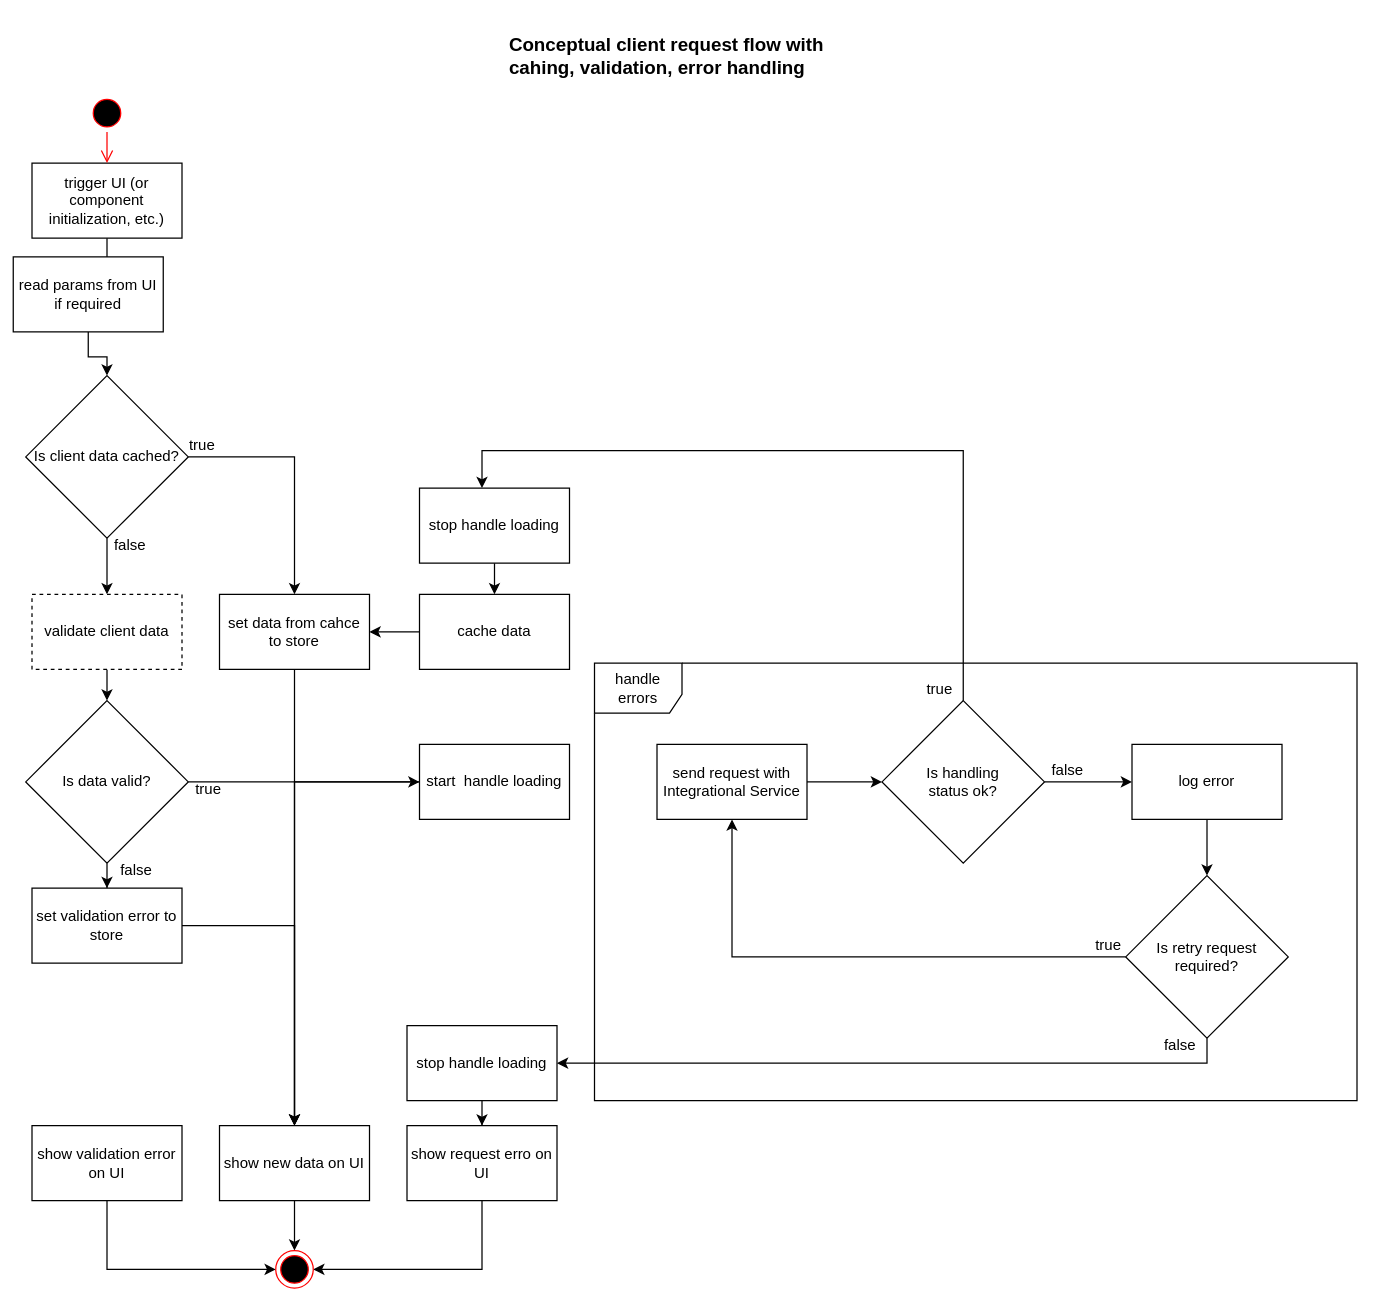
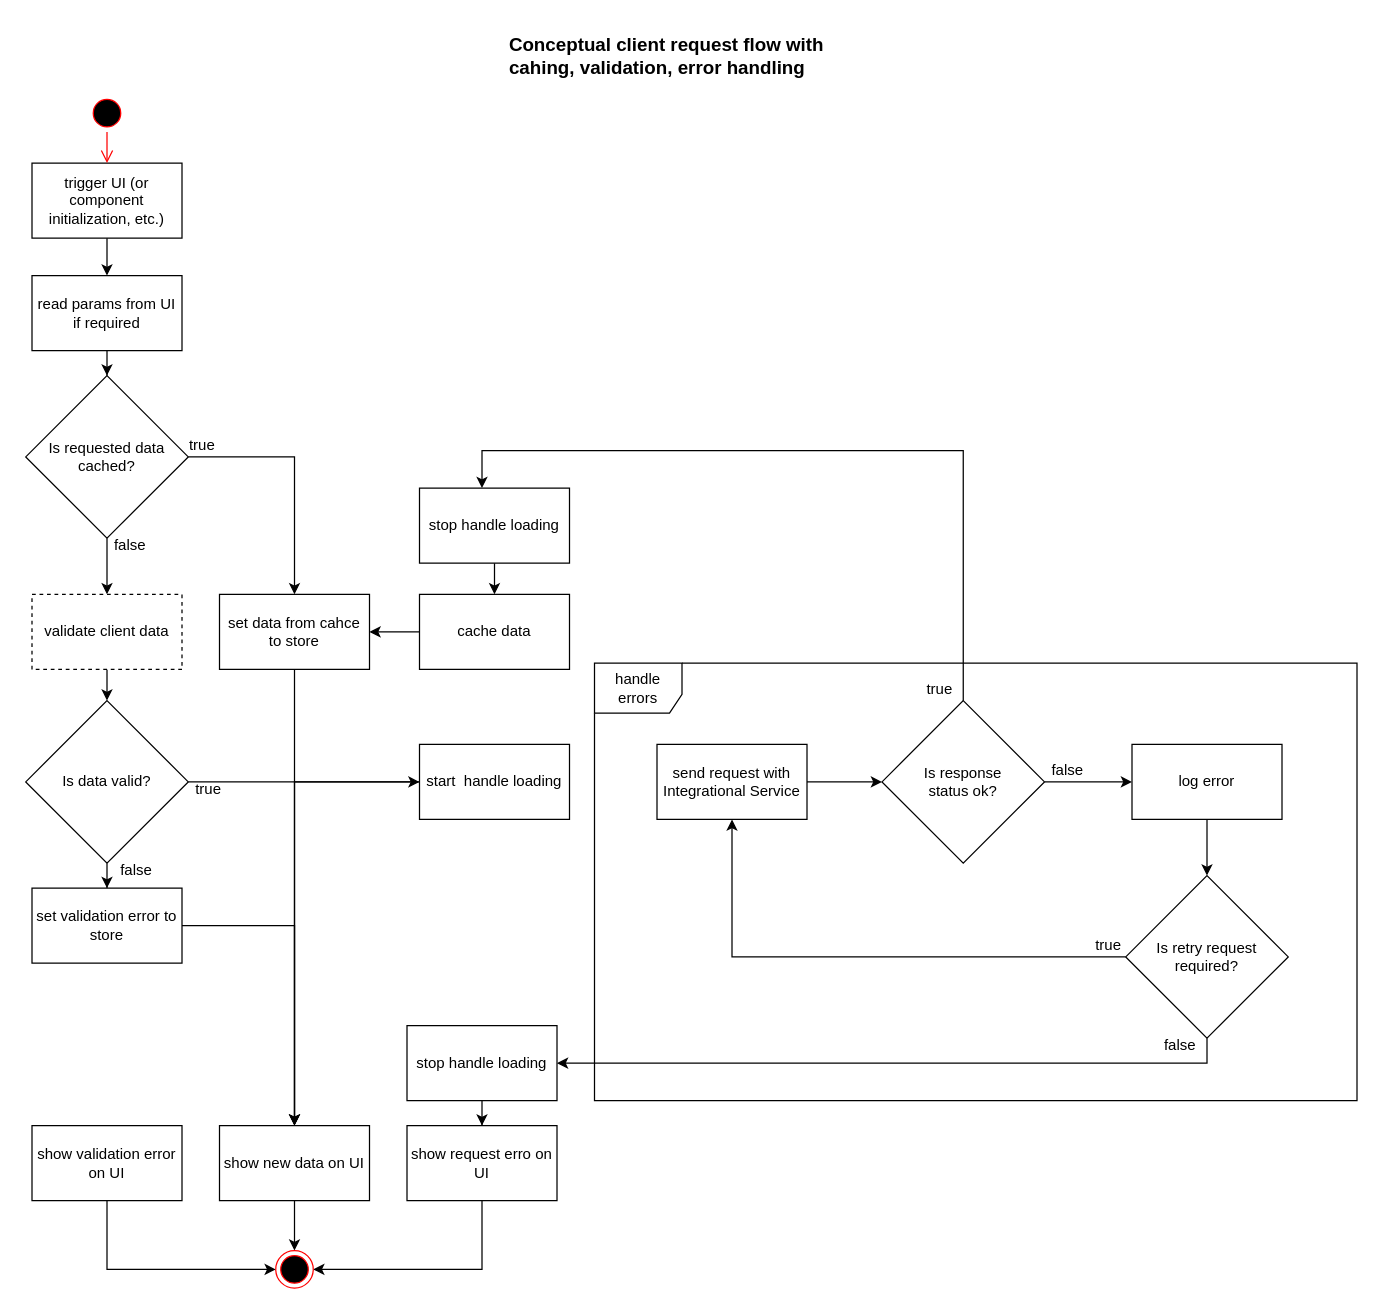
  <mxCell id="0" />
  <mxCell id="1" parent="0" />
  <mxCell id="2" style="edgeStyle=orthogonalEdgeStyle;rounded=0;orthogonalLoop=1;jettySize=auto;html=1;" parent="1" source="3" target="6" edge="1"><mxGeometry relative="1" as="geometry" /></mxCell>
  <mxCell id="3" value="trigger UI (or component initialization, etc.)" style="rounded=0;whiteSpace=wrap;html=1;" parent="1" vertex="1"><mxGeometry x="25" y="130" width="120" height="60" as="geometry" /></mxCell>
  <mxCell id="4" value="handle errors" style="shape=umlFrame;whiteSpace=wrap;html=1;width=70;height=40;" parent="1" vertex="1"><mxGeometry x="475" y="530" width="610" height="350" as="geometry" /></mxCell>
  <mxCell id="5" style="edgeStyle=orthogonalEdgeStyle;rounded=0;orthogonalLoop=1;jettySize=auto;html=1;" parent="1" source="6" target="9" edge="1"><mxGeometry relative="1" as="geometry" /></mxCell>
- <mxCell id="6" value="read params from UI if required" style="rounded=0;whiteSpace=wrap;html=1;" parent="1" vertex="1"><mxGeometry x="10" y="205" width="120" height="60" as="geometry" /></mxCell>
+ <mxCell id="6" value="read params from UI if required" style="rounded=0;whiteSpace=wrap;html=1;" parent="1" vertex="1"><mxGeometry x="25" y="220" width="120" height="60" as="geometry" /></mxCell>
  <mxCell id="7" style="edgeStyle=orthogonalEdgeStyle;rounded=0;orthogonalLoop=1;jettySize=auto;html=1;" parent="1" source="9" target="13" edge="1"><mxGeometry relative="1" as="geometry"><mxPoint x="320" y="365" as="sourcePoint" /><Array as="points"><mxPoint x="235" y="365" /></Array></mxGeometry></mxCell>
  <mxCell id="8" style="edgeStyle=orthogonalEdgeStyle;rounded=0;orthogonalLoop=1;jettySize=auto;html=1;" parent="1" source="9" target="17" edge="1"><mxGeometry relative="1" as="geometry" /></mxCell>
- <mxCell id="9" value="Is client data cached?" style="rhombus;whiteSpace=wrap;html=1;" parent="1" vertex="1"><mxGeometry x="20" y="300" width="130" height="130" as="geometry" /></mxCell>
+ <mxCell id="9" value="Is requested data cached?" style="rhombus;whiteSpace=wrap;html=1;" parent="1" vertex="1"><mxGeometry x="20" y="300" width="130" height="130" as="geometry" /></mxCell>
  <mxCell id="10" value="true" style="text;strokeColor=none;fillColor=none;align=left;verticalAlign=middle;spacingLeft=4;spacingRight=4;overflow=hidden;points=[[0,0.5],[1,0.5]];portConstraint=eastwest;rotatable=0;" parent="1" vertex="1"><mxGeometry x="145" y="340" width="40" height="30" as="geometry" /></mxCell>
  <mxCell id="11" value="false" style="text;strokeColor=none;fillColor=none;align=left;verticalAlign=middle;spacingLeft=4;spacingRight=4;overflow=hidden;points=[[0,0.5],[1,0.5]];portConstraint=eastwest;rotatable=0;" parent="1" vertex="1"><mxGeometry x="85" y="420" width="80" height="30" as="geometry" /></mxCell>
  <mxCell id="12" style="edgeStyle=orthogonalEdgeStyle;rounded=0;orthogonalLoop=1;jettySize=auto;html=1;" parent="1" source="13" target="15" edge="1"><mxGeometry relative="1" as="geometry" /></mxCell>
  <mxCell id="13" value="set data from cahce to store" style="rounded=0;whiteSpace=wrap;html=1;" parent="1" vertex="1"><mxGeometry x="175" y="475" width="120" height="60" as="geometry" /></mxCell>
  <mxCell id="14" style="edgeStyle=orthogonalEdgeStyle;rounded=0;orthogonalLoop=1;jettySize=auto;html=1;fontSize=15;" parent="1" source="15" target="52" edge="1"><mxGeometry relative="1" as="geometry" /></mxCell>
  <mxCell id="15" value="show new data on UI" style="rounded=0;whiteSpace=wrap;html=1;" parent="1" vertex="1"><mxGeometry x="175" y="900" width="120" height="60" as="geometry" /></mxCell>
  <mxCell id="16" style="edgeStyle=orthogonalEdgeStyle;rounded=0;orthogonalLoop=1;jettySize=auto;html=1;" parent="1" source="17" target="20" edge="1"><mxGeometry relative="1" as="geometry" /></mxCell>
  <mxCell id="17" value="validate client data" style="rounded=0;whiteSpace=wrap;html=1;dashed=1;" parent="1" vertex="1"><mxGeometry x="25" y="475" width="120" height="60" as="geometry" /></mxCell>
  <mxCell id="18" style="edgeStyle=orthogonalEdgeStyle;rounded=0;orthogonalLoop=1;jettySize=auto;html=1;" parent="1" source="20" target="22" edge="1"><mxGeometry relative="1" as="geometry" /></mxCell>
  <mxCell id="19" style="edgeStyle=orthogonalEdgeStyle;rounded=0;orthogonalLoop=1;jettySize=auto;html=1;" parent="1" source="20" target="27" edge="1"><mxGeometry relative="1" as="geometry" /></mxCell>
  <mxCell id="20" value="Is data valid?" style="rhombus;whiteSpace=wrap;html=1;" parent="1" vertex="1"><mxGeometry x="20" y="560" width="130" height="130" as="geometry" /></mxCell>
  <mxCell id="21" style="edgeStyle=orthogonalEdgeStyle;rounded=0;orthogonalLoop=1;jettySize=auto;html=1;" parent="1" source="22" target="15" edge="1"><mxGeometry relative="1" as="geometry" /></mxCell>
  <mxCell id="22" value="set validation error to store" style="rounded=0;whiteSpace=wrap;html=1;" parent="1" vertex="1"><mxGeometry x="25" y="710" width="120" height="60" as="geometry" /></mxCell>
  <mxCell id="23" style="edgeStyle=orthogonalEdgeStyle;rounded=0;orthogonalLoop=1;jettySize=auto;html=1;fontSize=15;" parent="1" source="24" target="52" edge="1"><mxGeometry relative="1" as="geometry"><Array as="points"><mxPoint x="85" y="1015" /></Array></mxGeometry></mxCell>
  <mxCell id="24" value="show validation error on UI" style="rounded=0;whiteSpace=wrap;html=1;" parent="1" vertex="1"><mxGeometry x="25" y="900" width="120" height="60" as="geometry" /></mxCell>
  <mxCell id="25" value="false" style="text;strokeColor=none;fillColor=none;align=left;verticalAlign=middle;spacingLeft=4;spacingRight=4;overflow=hidden;points=[[0,0.5],[1,0.5]];portConstraint=eastwest;rotatable=0;" parent="1" vertex="1"><mxGeometry x="90" y="680" width="80" height="30" as="geometry" /></mxCell>
  <mxCell id="26" style="edgeStyle=orthogonalEdgeStyle;rounded=0;orthogonalLoop=1;jettySize=auto;html=1;" parent="1" source="27" target="15" edge="1"><mxGeometry relative="1" as="geometry" /></mxCell>
  <mxCell id="27" value="start&amp;nbsp; handle loading" style="rounded=0;whiteSpace=wrap;html=1;" parent="1" vertex="1"><mxGeometry x="335" y="595" width="120" height="60" as="geometry" /></mxCell>
  <mxCell id="28" value="true" style="text;strokeColor=none;fillColor=none;align=left;verticalAlign=middle;spacingLeft=4;spacingRight=4;overflow=hidden;points=[[0,0.5],[1,0.5]];portConstraint=eastwest;rotatable=0;" parent="1" vertex="1"><mxGeometry x="150" y="615" width="40" height="30" as="geometry" /></mxCell>
  <mxCell id="29" style="edgeStyle=orthogonalEdgeStyle;rounded=0;orthogonalLoop=1;jettySize=auto;html=1;" parent="1" source="30" target="33" edge="1"><mxGeometry relative="1" as="geometry" /></mxCell>
  <mxCell id="30" value="send request with Integrational Service" style="rounded=0;whiteSpace=wrap;html=1;" parent="1" vertex="1"><mxGeometry x="525" y="595" width="120" height="60" as="geometry" /></mxCell>
  <mxCell id="31" style="edgeStyle=orthogonalEdgeStyle;rounded=0;orthogonalLoop=1;jettySize=auto;html=1;" parent="1" source="33" target="35" edge="1"><mxGeometry relative="1" as="geometry"><Array as="points"><mxPoint x="770" y="360" /><mxPoint x="385" y="360" /></Array></mxGeometry></mxCell>
  <mxCell id="32" style="edgeStyle=orthogonalEdgeStyle;rounded=0;orthogonalLoop=1;jettySize=auto;html=1;" parent="1" source="33" target="40" edge="1"><mxGeometry relative="1" as="geometry" /></mxCell>
- <mxCell id="33" value="Is handling &lt;br&gt;status ok?" style="rhombus;whiteSpace=wrap;html=1;" parent="1" vertex="1"><mxGeometry x="705" y="560" width="130" height="130" as="geometry" /></mxCell>
+ <mxCell id="33" value="Is response &lt;br&gt;status ok?" style="rhombus;whiteSpace=wrap;html=1;" parent="1" vertex="1"><mxGeometry x="705" y="560" width="130" height="130" as="geometry" /></mxCell>
  <mxCell id="34" style="edgeStyle=orthogonalEdgeStyle;rounded=0;orthogonalLoop=1;jettySize=auto;html=1;" parent="1" source="35" target="37" edge="1"><mxGeometry relative="1" as="geometry" /></mxCell>
  <mxCell id="35" value="stop handle loading" style="rounded=0;whiteSpace=wrap;html=1;" parent="1" vertex="1"><mxGeometry x="335" y="390" width="120" height="60" as="geometry" /></mxCell>
  <mxCell id="36" style="edgeStyle=orthogonalEdgeStyle;rounded=0;orthogonalLoop=1;jettySize=auto;html=1;" parent="1" source="37" target="13" edge="1"><mxGeometry relative="1" as="geometry" /></mxCell>
  <mxCell id="37" value="cache data" style="rounded=0;whiteSpace=wrap;html=1;" parent="1" vertex="1"><mxGeometry x="335" y="475" width="120" height="60" as="geometry" /></mxCell>
  <mxCell id="38" value="true" style="text;strokeColor=none;fillColor=none;align=left;verticalAlign=middle;spacingLeft=4;spacingRight=4;overflow=hidden;points=[[0,0.5],[1,0.5]];portConstraint=eastwest;rotatable=0;" parent="1" vertex="1"><mxGeometry x="735" y="535" width="40" height="30" as="geometry" /></mxCell>
  <mxCell id="39" style="edgeStyle=orthogonalEdgeStyle;rounded=0;orthogonalLoop=1;jettySize=auto;html=1;" parent="1" source="40" target="44" edge="1"><mxGeometry relative="1" as="geometry" /></mxCell>
  <mxCell id="40" value="log error" style="rounded=0;whiteSpace=wrap;html=1;" parent="1" vertex="1"><mxGeometry x="905" y="595" width="120" height="60" as="geometry" /></mxCell>
  <mxCell id="41" value="false" style="text;strokeColor=none;fillColor=none;align=left;verticalAlign=middle;spacingLeft=4;spacingRight=4;overflow=hidden;points=[[0,0.5],[1,0.5]];portConstraint=eastwest;rotatable=0;" parent="1" vertex="1"><mxGeometry x="835" y="600" width="80" height="30" as="geometry" /></mxCell>
  <mxCell id="42" style="edgeStyle=orthogonalEdgeStyle;rounded=0;orthogonalLoop=1;jettySize=auto;html=1;" parent="1" source="44" target="30" edge="1"><mxGeometry relative="1" as="geometry" /></mxCell>
  <mxCell id="43" style="edgeStyle=orthogonalEdgeStyle;rounded=0;orthogonalLoop=1;jettySize=auto;html=1;" parent="1" source="44" target="47" edge="1"><mxGeometry relative="1" as="geometry"><Array as="points"><mxPoint x="965" y="850" /></Array></mxGeometry></mxCell>
  <mxCell id="44" value="Is retry request required?" style="rhombus;whiteSpace=wrap;html=1;" parent="1" vertex="1"><mxGeometry x="900" y="700" width="130" height="130" as="geometry" /></mxCell>
  <mxCell id="45" value="true" style="text;strokeColor=none;fillColor=none;align=left;verticalAlign=middle;spacingLeft=4;spacingRight=4;overflow=hidden;points=[[0,0.5],[1,0.5]];portConstraint=eastwest;rotatable=0;" parent="1" vertex="1"><mxGeometry x="870" y="740" width="40" height="30" as="geometry" /></mxCell>
  <mxCell id="46" style="edgeStyle=orthogonalEdgeStyle;rounded=0;orthogonalLoop=1;jettySize=auto;html=1;" parent="1" source="47" target="50" edge="1"><mxGeometry relative="1" as="geometry" /></mxCell>
  <mxCell id="47" value="stop handle loading" style="rounded=0;whiteSpace=wrap;html=1;" parent="1" vertex="1"><mxGeometry x="325" y="820" width="120" height="60" as="geometry" /></mxCell>
  <mxCell id="48" value="false" style="text;strokeColor=none;fillColor=none;align=left;verticalAlign=middle;spacingLeft=4;spacingRight=4;overflow=hidden;points=[[0,0.5],[1,0.5]];portConstraint=eastwest;rotatable=0;" parent="1" vertex="1"><mxGeometry x="925" y="820" width="80" height="30" as="geometry" /></mxCell>
  <mxCell id="49" style="edgeStyle=orthogonalEdgeStyle;rounded=0;orthogonalLoop=1;jettySize=auto;html=1;entryX=1;entryY=0.5;entryDx=0;entryDy=0;fontSize=15;" parent="1" source="50" target="52" edge="1"><mxGeometry relative="1" as="geometry"><Array as="points"><mxPoint x="385" y="1015" /></Array></mxGeometry></mxCell>
  <mxCell id="50" value="show request erro on UI" style="rounded=0;whiteSpace=wrap;html=1;" parent="1" vertex="1"><mxGeometry x="325" y="900" width="120" height="60" as="geometry" /></mxCell>
  <mxCell id="51" value="Conceptual client request flow with cahing, validation, error handling" style="text;whiteSpace=wrap;html=1;fontSize=15;fontStyle=1" parent="1" vertex="1"><mxGeometry x="405" y="20" width="260" height="40" as="geometry" /></mxCell>
  <mxCell id="52" value="" style="ellipse;html=1;shape=endState;fillColor=#000000;strokeColor=#ff0000;fontSize=15;" parent="1" vertex="1"><mxGeometry x="220" y="1000" width="30" height="30" as="geometry" /></mxCell>
  <mxCell id="53" value="" style="ellipse;html=1;shape=startState;fillColor=#000000;strokeColor=#ff0000;fontSize=15;" parent="1" vertex="1"><mxGeometry x="70" y="75" width="30" height="30" as="geometry" /></mxCell>
  <mxCell id="54" value="" style="edgeStyle=orthogonalEdgeStyle;html=1;verticalAlign=bottom;endArrow=open;endSize=8;strokeColor=#ff0000;rounded=0;fontSize=15;" parent="1" source="53" target="3" edge="1"><mxGeometry relative="1" as="geometry"><mxPoint x="85" y="120" as="targetPoint" /></mxGeometry></mxCell>
